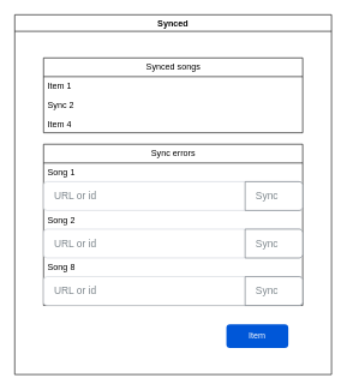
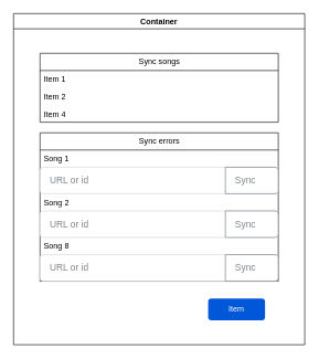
  <mxCell id="0" />
  <mxCell id="1" parent="0" />
- <mxCell id="2" value="Synced" style="swimlane;" vertex="1" parent="1"><mxGeometry x="20" y="20" width="440" height="500" as="geometry" /></mxCell>
+ <mxCell id="2" value="Container" style="swimlane;" vertex="1" parent="1"><mxGeometry x="20" y="20" width="440" height="500" as="geometry" /></mxCell>
  <mxCell id="3" value="Sync errors" style="swimlane;fontStyle=0;childLayout=stackLayout;horizontal=1;startSize=26;fillColor=none;horizontalStack=0;resizeParent=1;resizeParentMax=0;resizeLast=0;collapsible=1;marginBottom=0;html=1;" vertex="1" parent="2"><mxGeometry x="40" y="180" width="360" height="224" as="geometry" /></mxCell>
  <mxCell id="4" value="Song 1" style="text;strokeColor=none;fillColor=none;align=left;verticalAlign=top;spacingLeft=4;spacingRight=4;overflow=hidden;rotatable=0;points=[[0,0.5],[1,0.5]];portConstraint=eastwest;whiteSpace=wrap;html=1;" vertex="1" parent="3"><mxGeometry y="26" width="360" height="26" as="geometry" /></mxCell>
  <mxCell id="5" value="URL or id" style="html=1;shadow=0;dashed=0;shape=mxgraph.bootstrap.rrect;rSize=5;strokeColor=#CED4DA;html=1;whiteSpace=wrap;fillColor=#FFFFFF;fontColor=#7D868C;align=left;spacing=15;fontSize=14;" vertex="1" parent="3"><mxGeometry y="52" width="360" height="40" as="geometry" /></mxCell>
  <mxCell id="6" value="Sync" style="html=1;shadow=0;dashed=0;shape=mxgraph.bootstrap.rightButton;strokeColor=#6C757D;gradientColor=inherit;fontColor=inherit;fillColor=#ffffff;rSize=5;perimeter=none;whiteSpace=wrap;resizeHeight=1;fontSize=14;align=left;spacing=15;" vertex="1" parent="5"><mxGeometry x="1" width="80" height="40" relative="1" as="geometry"><mxPoint x="-80" as="offset" /></mxGeometry></mxCell>
  <mxCell id="7" value="Song 2" style="text;strokeColor=none;fillColor=none;align=left;verticalAlign=top;spacingLeft=4;spacingRight=4;overflow=hidden;rotatable=0;points=[[0,0.5],[1,0.5]];portConstraint=eastwest;whiteSpace=wrap;html=1;" vertex="1" parent="3"><mxGeometry y="92" width="360" height="26" as="geometry" /></mxCell>
  <mxCell id="8" value="URL or id" style="html=1;shadow=0;dashed=0;shape=mxgraph.bootstrap.rrect;rSize=5;strokeColor=#CED4DA;html=1;whiteSpace=wrap;fillColor=#FFFFFF;fontColor=#7D868C;align=left;spacing=15;fontSize=14;" vertex="1" parent="3"><mxGeometry y="118" width="360" height="40" as="geometry" /></mxCell>
  <mxCell id="9" value="Sync" style="html=1;shadow=0;dashed=0;shape=mxgraph.bootstrap.rightButton;strokeColor=#6C757D;gradientColor=inherit;fontColor=inherit;fillColor=#ffffff;rSize=5;perimeter=none;whiteSpace=wrap;resizeHeight=1;fontSize=14;align=left;spacing=15;" vertex="1" parent="8"><mxGeometry x="1" width="80" height="40" relative="1" as="geometry"><mxPoint x="-80" as="offset" /></mxGeometry></mxCell>
  <mxCell id="10" value="Song 8" style="text;strokeColor=none;fillColor=none;align=left;verticalAlign=top;spacingLeft=4;spacingRight=4;overflow=hidden;rotatable=0;points=[[0,0.5],[1,0.5]];portConstraint=eastwest;whiteSpace=wrap;html=1;" vertex="1" parent="3"><mxGeometry y="158" width="360" height="26" as="geometry" /></mxCell>
  <mxCell id="11" value="URL or id" style="html=1;shadow=0;dashed=0;shape=mxgraph.bootstrap.rrect;rSize=5;strokeColor=#CED4DA;html=1;whiteSpace=wrap;fillColor=#FFFFFF;fontColor=#7D868C;align=left;spacing=15;fontSize=14;" vertex="1" parent="3"><mxGeometry y="184" width="360" height="40" as="geometry" /></mxCell>
  <mxCell id="12" value="Sync" style="html=1;shadow=0;dashed=0;shape=mxgraph.bootstrap.rightButton;strokeColor=#6C757D;gradientColor=inherit;fontColor=inherit;fillColor=#ffffff;rSize=5;perimeter=none;whiteSpace=wrap;resizeHeight=1;fontSize=14;align=left;spacing=15;" vertex="1" parent="11"><mxGeometry x="1" width="80" height="40" relative="1" as="geometry"><mxPoint x="-80" as="offset" /></mxGeometry></mxCell>
- <mxCell id="13" value="Synced songs" style="swimlane;fontStyle=0;childLayout=stackLayout;horizontal=1;startSize=26;fillColor=none;horizontalStack=0;resizeParent=1;resizeParentMax=0;resizeLast=0;collapsible=1;marginBottom=0;html=1;" vertex="1" parent="2"><mxGeometry x="40" y="60" width="360" height="104" as="geometry" /></mxCell>
+ <mxCell id="13" value="Sync songs" style="swimlane;fontStyle=0;childLayout=stackLayout;horizontal=1;startSize=26;fillColor=none;horizontalStack=0;resizeParent=1;resizeParentMax=0;resizeLast=0;collapsible=1;marginBottom=0;html=1;" vertex="1" parent="2"><mxGeometry x="40" y="60" width="360" height="104" as="geometry" /></mxCell>
  <mxCell id="14" value="Item 1" style="text;strokeColor=none;fillColor=none;align=left;verticalAlign=top;spacingLeft=4;spacingRight=4;overflow=hidden;rotatable=0;points=[[0,0.5],[1,0.5]];portConstraint=eastwest;whiteSpace=wrap;html=1;" vertex="1" parent="13"><mxGeometry y="26" width="360" height="26" as="geometry" /></mxCell>
- <mxCell id="15" value="Sync 2" style="text;strokeColor=none;fillColor=none;align=left;verticalAlign=top;spacingLeft=4;spacingRight=4;overflow=hidden;rotatable=0;points=[[0,0.5],[1,0.5]];portConstraint=eastwest;whiteSpace=wrap;html=1;" vertex="1" parent="13"><mxGeometry y="52" width="360" height="26" as="geometry" /></mxCell>
+ <mxCell id="15" value="Item 2" style="text;strokeColor=none;fillColor=none;align=left;verticalAlign=top;spacingLeft=4;spacingRight=4;overflow=hidden;rotatable=0;points=[[0,0.5],[1,0.5]];portConstraint=eastwest;whiteSpace=wrap;html=1;" vertex="1" parent="13"><mxGeometry y="52" width="360" height="26" as="geometry" /></mxCell>
  <mxCell id="16" value="Item 4" style="text;strokeColor=none;fillColor=none;align=left;verticalAlign=top;spacingLeft=4;spacingRight=4;overflow=hidden;rotatable=0;points=[[0,0.5],[1,0.5]];portConstraint=eastwest;whiteSpace=wrap;html=1;" vertex="1" parent="13"><mxGeometry y="78" width="360" height="26" as="geometry" /></mxCell>
  <mxCell id="17" value="Item" style="rounded=1;fillColor=#0057D8;strokeColor=none;html=1;whiteSpace=wrap;fontColor=#ffffff;align=center;verticalAlign=middle;fontStyle=0;fontSize=12;sketch=0;" vertex="1" parent="2"><mxGeometry x="294" y="430" width="86" height="33" as="geometry" /></mxCell>
